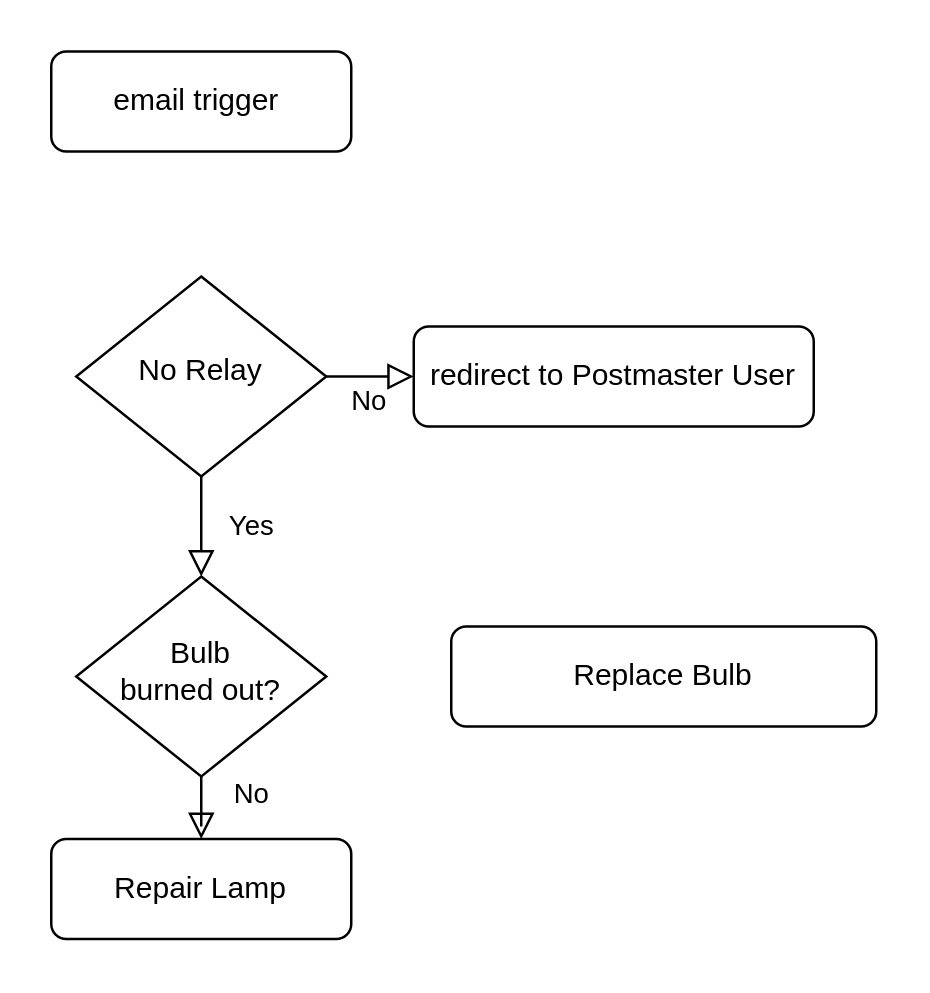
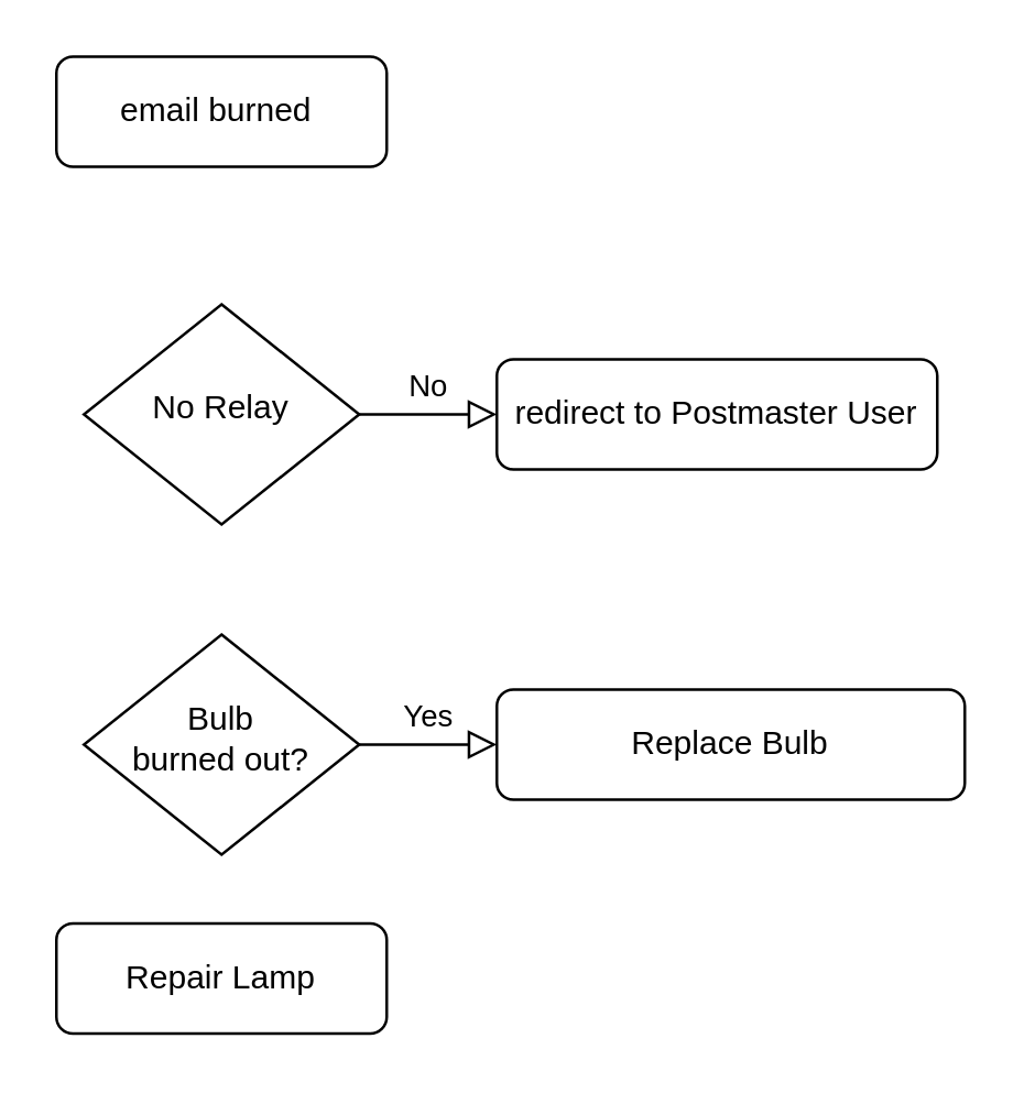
  <mxCell id="0" />
  <mxCell id="1" parent="0" />
- <mxCell id="2" value="email trigger&amp;nbsp;" style="rounded=1;whiteSpace=wrap;html=1;fontSize=12;glass=0;strokeWidth=1;shadow=0;" vertex="1" parent="1"><mxGeometry x="20" y="20" width="120" height="40" as="geometry" /></mxCell>
- <mxCell id="3" value="Yes" style="rounded=0;html=1;jettySize=auto;orthogonalLoop=1;fontSize=11;endArrow=block;endFill=0;endSize=8;strokeWidth=1;shadow=0;labelBackgroundColor=none;edgeStyle=orthogonalEdgeStyle;" edge="1" parent="1" source="5" target="9"><mxGeometry y="20" relative="1" as="geometry"><mxPoint as="offset" /></mxGeometry></mxCell>
+ <mxCell id="2" value="email burned&amp;nbsp;" style="rounded=1;whiteSpace=wrap;html=1;fontSize=12;glass=0;strokeWidth=1;shadow=0;" vertex="1" parent="1"><mxGeometry x="20" y="20" width="120" height="40" as="geometry" /></mxCell>
  <mxCell id="4" value="No" style="edgeStyle=orthogonalEdgeStyle;rounded=0;html=1;jettySize=auto;orthogonalLoop=1;fontSize=11;endArrow=block;endFill=0;endSize=8;strokeWidth=1;shadow=0;labelBackgroundColor=none;" edge="1" parent="1" source="5" target="6"><mxGeometry y="10" relative="1" as="geometry"><mxPoint as="offset" /></mxGeometry></mxCell>
  <mxCell id="5" value="No Relay" style="rhombus;whiteSpace=wrap;html=1;shadow=0;fontFamily=Helvetica;fontSize=12;align=center;strokeWidth=1;spacing=6;spacingTop=-4;" vertex="1" parent="1"><mxGeometry x="30" y="110" width="100" height="80" as="geometry" /></mxCell>
- <mxCell id="6" value="redirect to Postmaster User" style="rounded=1;whiteSpace=wrap;html=1;fontSize=12;glass=0;strokeWidth=1;shadow=0;" vertex="1" parent="1"><mxGeometry x="165" y="130" width="160" height="40" as="geometry" /></mxCell>
- <mxCell id="7" value="No" style="rounded=0;html=1;jettySize=auto;orthogonalLoop=1;fontSize=11;endArrow=block;endFill=0;endSize=8;strokeWidth=1;shadow=0;labelBackgroundColor=none;edgeStyle=orthogonalEdgeStyle;" edge="1" parent="1" source="9" target="10"><mxGeometry x="0.333" y="20" relative="1" as="geometry"><mxPoint as="offset" /></mxGeometry></mxCell>
+ <mxCell id="6" value="redirect to Postmaster User" style="rounded=1;whiteSpace=wrap;html=1;fontSize=12;glass=0;strokeWidth=1;shadow=0;" vertex="1" parent="1"><mxGeometry x="180" y="130" width="160" height="40" as="geometry" /></mxCell>
+ <mxCell id="8" value="Yes" style="edgeStyle=orthogonalEdgeStyle;rounded=0;html=1;jettySize=auto;orthogonalLoop=1;fontSize=11;endArrow=block;endFill=0;endSize=8;strokeWidth=1;shadow=0;labelBackgroundColor=none;" edge="1" parent="1" source="9" target="11"><mxGeometry y="10" relative="1" as="geometry"><mxPoint as="offset" /></mxGeometry></mxCell>
  <mxCell id="9" value="Bulb&lt;br&gt;burned out?" style="rhombus;whiteSpace=wrap;html=1;shadow=0;fontFamily=Helvetica;fontSize=12;align=center;strokeWidth=1;spacing=6;spacingTop=-4;" vertex="1" parent="1"><mxGeometry x="30" y="230" width="100" height="80" as="geometry" /></mxCell>
  <mxCell id="10" value="Repair Lamp" style="rounded=1;whiteSpace=wrap;html=1;fontSize=12;glass=0;strokeWidth=1;shadow=0;" vertex="1" parent="1"><mxGeometry x="20" y="335" width="120" height="40" as="geometry" /></mxCell>
  <mxCell id="11" value="Replace Bulb" style="rounded=1;whiteSpace=wrap;html=1;fontSize=12;glass=0;strokeWidth=1;shadow=0;" vertex="1" parent="1"><mxGeometry x="180" y="250" width="170" height="40" as="geometry" /></mxCell>
